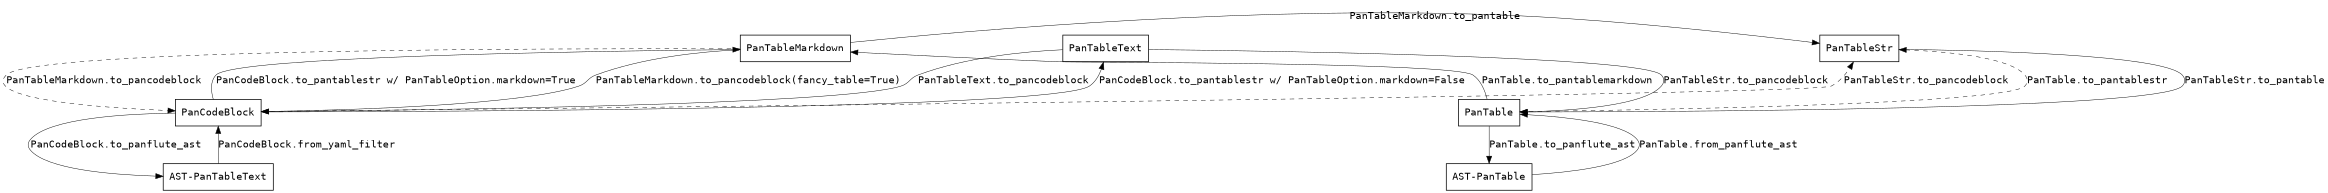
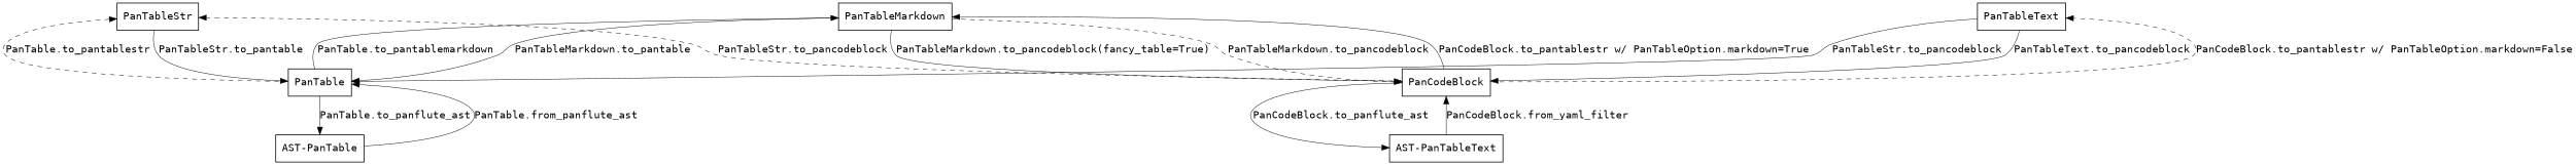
  digraph {
    fontname="DejaVu Sans Mono"
    rankdir=TB
    node [fontname="DejaVu Sans Mono" shape=box]
    edge [fontname="DejaVu Sans Mono" penwidth=0.6]
    PanTableStr
    PanTableMarkdown
    PanTableText
    PanTable
    PanCodeBlock
    n6 [label="AST-PanTable"]
    n7 [label="AST-PanTableText"]
    subgraph sub_1 {
      rank=same
      PanTableStr
      PanTableMarkdown
      PanTableText
    }
    PanTableStr -> PanTable [label="PanTableStr.to_pantable"]
-   PanTableMarkdown -> PanTableStr [label="PanTableMarkdown.to_pantable"]
+   PanTableMarkdown -> PanTable [label="PanTableMarkdown.to_pantable"]
    PanTableMarkdown -> PanCodeBlock [label="PanTableMarkdown.to_pancodeblock(fancy_table=True)"]
    PanTableMarkdown -> PanCodeBlock [label="PanTableMarkdown.to_pancodeblock" style=dashed]
    PanTableText -> PanTable [label="PanTableStr.to_pancodeblock"]
    PanTableText -> PanCodeBlock [label="PanTableText.to_pancodeblock"]
    PanTable -> PanTableStr [label="PanTable.to_pantablestr" style=dashed]
    PanTable -> PanTableMarkdown [label="PanTable.to_pantablemarkdown" weight=1000000]
    PanTable -> n6 [label="PanTable.to_panflute_ast" weight=1000000]
    PanCodeBlock -> PanTableStr [label="PanTableStr.to_pancodeblock" style=dashed]
    PanCodeBlock -> PanTableMarkdown [label="PanCodeBlock.to_pantablestr w/ PanTableOption.markdown=True" weight=1000000]
-   PanCodeBlock -> PanTableText [label="PanCodeBlock.to_pantablestr w/ PanTableOption.markdown=False"]
+   PanCodeBlock -> PanTableText [label="PanCodeBlock.to_pantablestr w/ PanTableOption.markdown=False" style=dashed]
    PanCodeBlock -> n7 [label="PanCodeBlock.to_panflute_ast"]
    n6 -> PanTable [label="PanTable.from_panflute_ast"]
    n7 -> PanCodeBlock [label="PanCodeBlock.from_yaml_filter" weight=1000000]
  }
